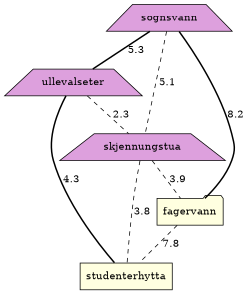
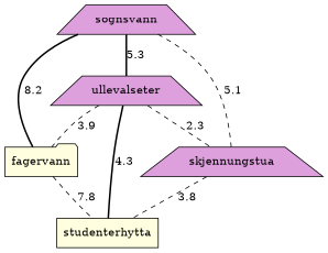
  graph {
    node [fillcolor=plum shape=trapezium style=filled]
    edge [style=dashed]
    sognsvann
    ullevalseter
    skjennungstua
    fagervann [fillcolor=lightyellow shape=folder]
    studenterhytta [fillcolor=lightyellow shape=box]
    sognsvann -- ullevalseter [label=5.3 style=bold]
    sognsvann -- skjennungstua [label=5.1]
    ullevalseter -- skjennungstua [label=2.3]
-   skjennungstua -- fagervann [label=3.9]
+   ullevalseter -- fagervann [label=3.9]
    ullevalseter -- studenterhytta [label=4.3 style=bold]
    skjennungstua -- studenterhytta [label=3.8]
    fagervann -- sognsvann [label=8.2 style=bold]
    fagervann -- studenterhytta [label=7.8]
  }
